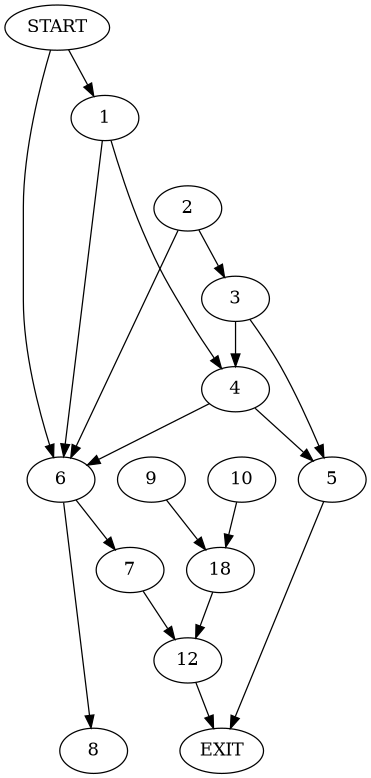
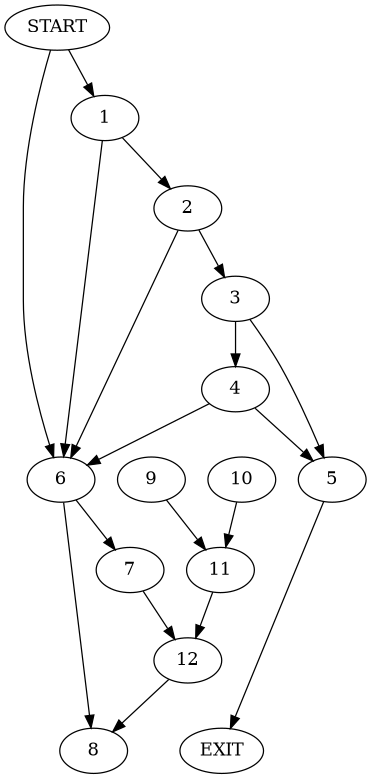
  digraph {
    n1 [label=START]
    1
    6
    2
    7
    8
    3
    4
    5
    n10 [label=EXIT]
    12
    9
-   11 [label=18]
+   11
    10
    n1 -> 1
    n1 -> 6
    1 -> 6
-   1 -> 4
+   1 -> 2
    6 -> 7
    6 -> 8
    2 -> 6
    2 -> 3
    7 -> 12
    3 -> 4
    3 -> 5
    4 -> 6
    4 -> 5
    5 -> n10
-   12 -> n10
+   12 -> 8
    9 -> 11
    11 -> 12
    10 -> 11
  }
